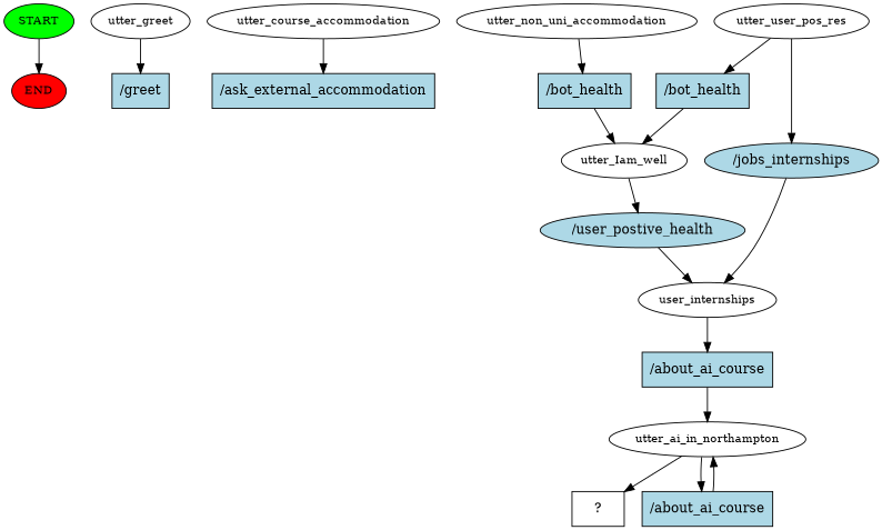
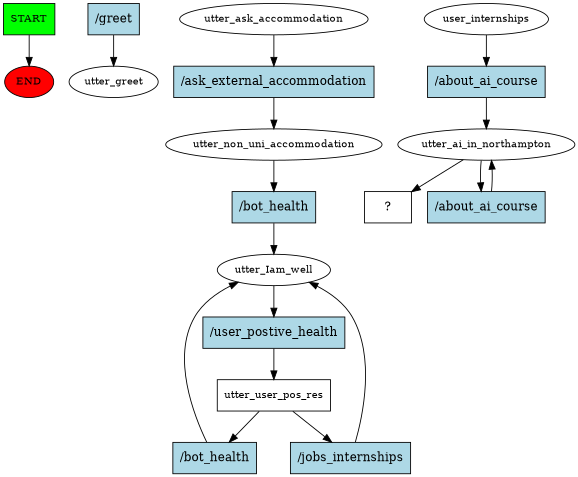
  digraph {
    node [style=filled]
-   n1 [fillcolor=green fontsize=12 label=START]
+   n1 [fillcolor=green fontsize=12 label=START shape=box]
    n2 [fillcolor=red fontsize=12 label=END]
    n3 [fillcolor=lightblue label="/greet" shape=rect]
    n4 [fontsize=12 label=utter_greet style=""]
-   n5 [fontsize=12 label=utter_course_accommodation style=""]
+   n5 [fontsize=12 label=utter_ask_accommodation style=""]
    n6 [fillcolor=lightblue label="/ask_external_accommodation" shape=rect]
    n7 [fontsize=12 label=utter_non_uni_accommodation style=""]
    n8 [fillcolor=lightblue label="/bot_health" shape=rect]
    n9 [fontsize=12 label=utter_Iam_well style=""]
-   n10 [fillcolor=lightblue label="/user_postive_health" shape=ellipse]
-   n11 [fontsize=12 label=utter_user_pos_res style=""]
+   n10 [fillcolor=lightblue label="/user_postive_health" shape=rect]
+   n11 [fontsize=12 label=utter_user_pos_res shape=box style=""]
    n12 [fillcolor=lightblue label="/bot_health" shape=rect]
-   n13 [fillcolor=lightblue label="/jobs_internships" shape=ellipse]
+   n13 [fillcolor=lightblue label="/jobs_internships" shape=rect]
    n14 [fontsize=12 label=user_internships style=""]
    n15 [fillcolor=lightblue label="/about_ai_course" shape=rect]
    n16 [fontsize=12 label=utter_ai_in_northampton style=""]
    n17 [label="  ?  " shape=rect style=""]
    n18 [fillcolor=lightblue label="/about_ai_course" shape=rect]
    n1 -> n2
-   n4 -> n3
+   n3 -> n4
    n5 -> n6
+   n6 -> n7
    n7 -> n8
    n8 -> n9
    n9 -> n10
-   n10 -> n14
+   n10 -> n11
    n11 -> n12
    n11 -> n13
    n12 -> n9
-   n13 -> n14
+   n13 -> n9
    n14 -> n15
    n15 -> n16
    n16 -> n17
    n16 -> n18
    n18 -> n16
  }
